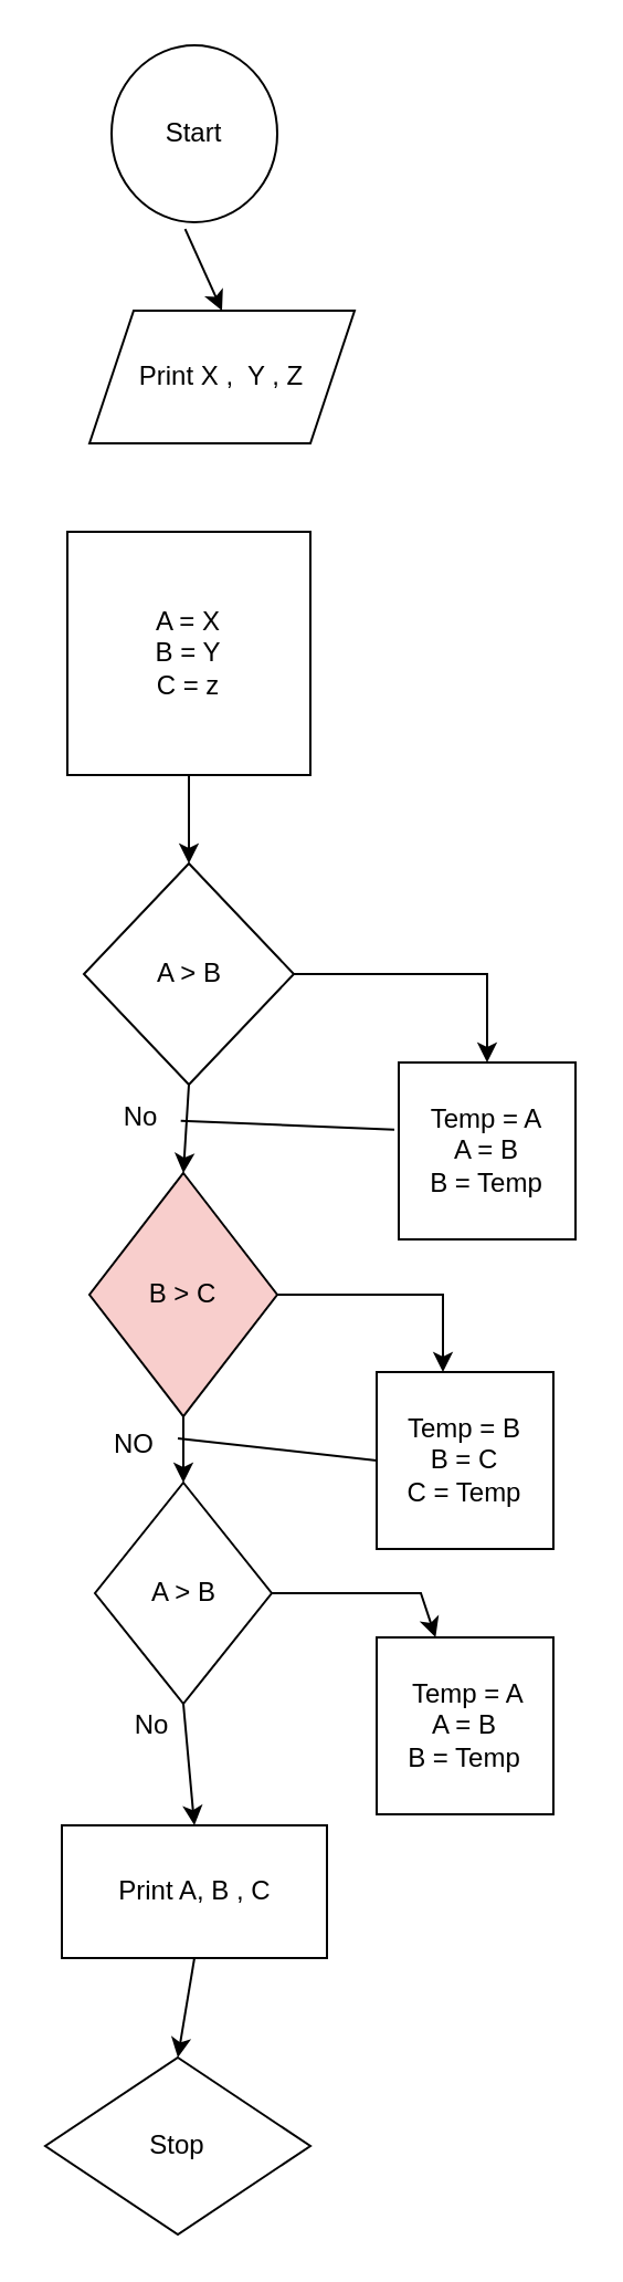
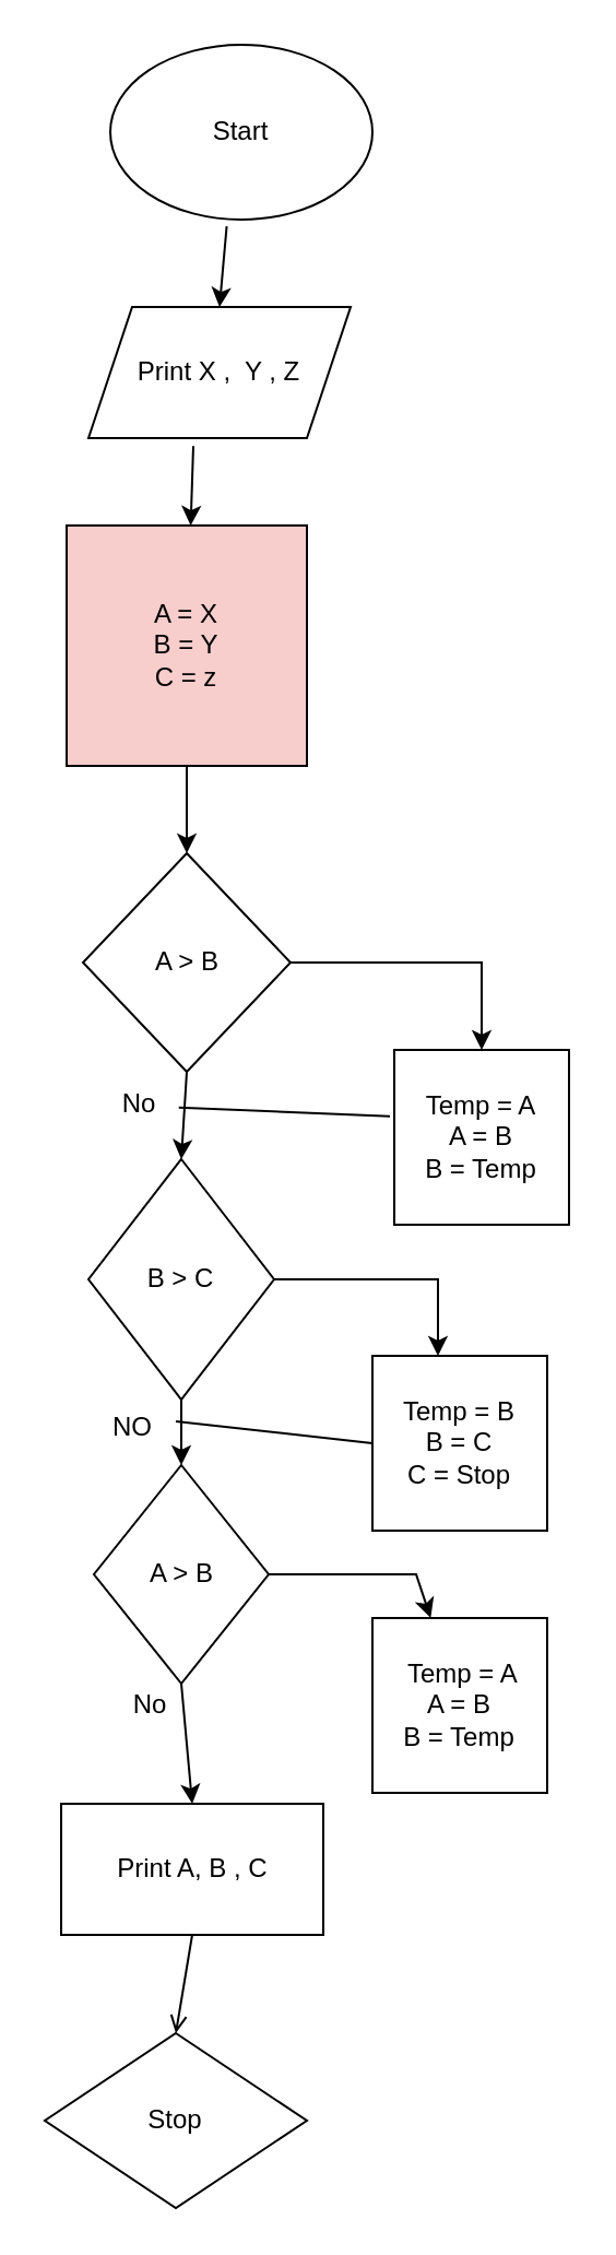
  <mxCell id="0" />
  <mxCell id="1" parent="0" />
- <mxCell id="2" value="Start" style="ellipse;whiteSpace=wrap;html=1;" vertex="1" parent="1"><mxGeometry x="50" y="20" width="75" height="80" as="geometry" /></mxCell>
+ <mxCell id="2" value="Start" style="ellipse;whiteSpace=wrap;html=1;" vertex="1" parent="1"><mxGeometry x="50" y="20" width="120" height="80" as="geometry" /></mxCell>
  <mxCell id="3" value="" style="endArrow=classic;html=1;rounded=0;exitX=0.444;exitY=1.038;exitDx=0;exitDy=0;exitPerimeter=0;entryX=0.5;entryY=0;entryDx=0;entryDy=0;" edge="1" parent="1" source="2" target="4"><mxGeometry width="50" height="50" relative="1" as="geometry"><mxPoint x="100" y="240" as="sourcePoint" /><mxPoint x="103" y="170" as="targetPoint" /></mxGeometry></mxCell>
  <mxCell id="4" value="Print X ,&amp;nbsp; Y , Z" style="shape=parallelogram;perimeter=parallelogramPerimeter;whiteSpace=wrap;html=1;fixedSize=1;" vertex="1" parent="1"><mxGeometry x="40" y="140" width="120" height="60" as="geometry" /></mxCell>
- <mxCell id="6" value="A = X&lt;br&gt;B = Y&lt;br&gt;C = z" style="whiteSpace=wrap;html=1;aspect=fixed;" vertex="1" parent="1"><mxGeometry x="30" y="240" width="110" height="110" as="geometry" /></mxCell>
+ <mxCell id="5" value="" style="endArrow=classic;html=1;rounded=0;exitX=0.4;exitY=1.061;exitDx=0;exitDy=0;exitPerimeter=0;" edge="1" parent="1" source="4" target="6"><mxGeometry width="50" height="50" relative="1" as="geometry"><mxPoint x="80" y="300" as="sourcePoint" /><mxPoint x="88" y="260" as="targetPoint" /></mxGeometry></mxCell>
+ <mxCell id="6" value="A = X&lt;br&gt;B = Y&lt;br&gt;C = z" style="whiteSpace=wrap;html=1;aspect=fixed;fillColor=#f8cecc;" vertex="1" parent="1"><mxGeometry x="30" y="240" width="110" height="110" as="geometry" /></mxCell>
  <mxCell id="7" value="" style="endArrow=classic;html=1;rounded=0;exitX=0.5;exitY=1;exitDx=0;exitDy=0;entryX=0.5;entryY=0;entryDx=0;entryDy=0;" edge="1" parent="1" source="6" target="8"><mxGeometry width="50" height="50" relative="1" as="geometry"><mxPoint x="100" y="240" as="sourcePoint" /><mxPoint x="85" y="410" as="targetPoint" /></mxGeometry></mxCell>
  <mxCell id="8" value="A &amp;gt; B" style="rhombus;whiteSpace=wrap;html=1;" vertex="1" parent="1"><mxGeometry x="37.5" y="390" width="95" height="100" as="geometry" /></mxCell>
  <mxCell id="9" value="" style="endArrow=classic;html=1;rounded=0;exitX=0.5;exitY=1;exitDx=0;exitDy=0;entryX=0.5;entryY=0;entryDx=0;entryDy=0;" edge="1" parent="1" source="8" target="10"><mxGeometry width="50" height="50" relative="1" as="geometry"><mxPoint x="100" y="500" as="sourcePoint" /><mxPoint x="85" y="540" as="targetPoint" /></mxGeometry></mxCell>
- <mxCell id="10" value="B &amp;gt; C" style="rhombus;whiteSpace=wrap;html=1;fillColor=#f8cecc;" vertex="1" parent="1"><mxGeometry x="40" y="530" width="85" height="110" as="geometry" /></mxCell>
+ <mxCell id="10" value="B &amp;gt; C" style="rhombus;whiteSpace=wrap;html=1;" vertex="1" parent="1"><mxGeometry x="40" y="530" width="85" height="110" as="geometry" /></mxCell>
  <mxCell id="11" value="" style="endArrow=classic;html=1;rounded=0;exitX=0.5;exitY=1;exitDx=0;exitDy=0;entryX=0.5;entryY=0;entryDx=0;entryDy=0;" edge="1" parent="1" source="10" target="12"><mxGeometry width="50" height="50" relative="1" as="geometry"><mxPoint x="100" y="500" as="sourcePoint" /><mxPoint x="83" y="690" as="targetPoint" /></mxGeometry></mxCell>
  <mxCell id="12" value="A &amp;gt; B" style="rhombus;whiteSpace=wrap;html=1;" vertex="1" parent="1"><mxGeometry x="42.5" y="670" width="80" height="100" as="geometry" /></mxCell>
  <mxCell id="13" value="" style="endArrow=classic;html=1;rounded=0;exitX=0.5;exitY=1;exitDx=0;exitDy=0;entryX=0.5;entryY=0;entryDx=0;entryDy=0;" edge="1" parent="1" source="12" target="14"><mxGeometry width="50" height="50" relative="1" as="geometry"><mxPoint x="100" y="580" as="sourcePoint" /><mxPoint x="80" y="820" as="targetPoint" /></mxGeometry></mxCell>
  <mxCell id="14" value="Print A, B , C" style="rounded=0;whiteSpace=wrap;html=1;" vertex="1" parent="1"><mxGeometry x="27.5" y="825" width="120" height="60" as="geometry" /></mxCell>
- <mxCell id="15" value="" style="endArrow=classic;html=1;rounded=0;exitX=0.5;exitY=1;exitDx=0;exitDy=0;entryX=0.5;entryY=0;entryDx=0;entryDy=0;" edge="1" parent="1" source="14" target="16"><mxGeometry width="50" height="50" relative="1" as="geometry"><mxPoint x="100" y="790" as="sourcePoint" /><mxPoint x="80" y="920" as="targetPoint" /></mxGeometry></mxCell>
+ <mxCell id="15" value="" style="endArrow=open;html=1;rounded=0;exitX=0.5;exitY=1;exitDx=0;exitDy=0;entryX=0.5;entryY=0;entryDx=0;entryDy=0;" edge="1" parent="1" source="14" target="16"><mxGeometry width="50" height="50" relative="1" as="geometry"><mxPoint x="100" y="790" as="sourcePoint" /><mxPoint x="80" y="920" as="targetPoint" /></mxGeometry></mxCell>
  <mxCell id="16" value="Stop" style="rhombus;whiteSpace=wrap;html=1;" vertex="1" parent="1"><mxGeometry x="20" y="930" width="120" height="80" as="geometry" /></mxCell>
  <mxCell id="17" value="" style="endArrow=classic;html=1;rounded=0;exitX=1;exitY=0.5;exitDx=0;exitDy=0;" edge="1" parent="1" source="8" target="18"><mxGeometry width="50" height="50" relative="1" as="geometry"><mxPoint x="100" y="280" as="sourcePoint" /><mxPoint x="220" y="490" as="targetPoint" /><Array as="points"><mxPoint x="220" y="440" /></Array></mxGeometry></mxCell>
  <mxCell id="18" value="Temp = A&lt;br&gt;A = B&lt;br&gt;B = Temp" style="whiteSpace=wrap;html=1;aspect=fixed;" vertex="1" parent="1"><mxGeometry x="180" y="480" width="80" height="80" as="geometry" /></mxCell>
  <mxCell id="19" value="" style="endArrow=none;html=1;rounded=0;exitX=-0.025;exitY=0.379;exitDx=0;exitDy=0;exitPerimeter=0;entryX=0.971;entryY=0.544;entryDx=0;entryDy=0;entryPerimeter=0;" edge="1" parent="1" source="18" target="20"><mxGeometry width="50" height="50" relative="1" as="geometry"><mxPoint x="100" y="470" as="sourcePoint" /><mxPoint x="90" y="510" as="targetPoint" /></mxGeometry></mxCell>
  <mxCell id="20" value="No" style="text;html=1;align=center;verticalAlign=middle;resizable=0;points=[];autosize=1;strokeColor=none;fillColor=none;" vertex="1" parent="1"><mxGeometry x="42.5" y="490" width="40" height="30" as="geometry" /></mxCell>
  <mxCell id="21" value="" style="endArrow=classic;html=1;rounded=0;exitX=1;exitY=0.5;exitDx=0;exitDy=0;" edge="1" parent="1" source="10"><mxGeometry width="50" height="50" relative="1" as="geometry"><mxPoint x="100" y="760" as="sourcePoint" /><mxPoint x="200" y="620" as="targetPoint" /><Array as="points"><mxPoint x="200" y="585" /></Array></mxGeometry></mxCell>
- <mxCell id="22" value="Temp = B&lt;br&gt;B = C&lt;br&gt;C = Temp" style="whiteSpace=wrap;html=1;aspect=fixed;" vertex="1" parent="1"><mxGeometry x="170" y="620" width="80" height="80" as="geometry" /></mxCell>
+ <mxCell id="22" value="Temp = B&lt;br&gt;B = C&lt;br&gt;C = Stop" style="whiteSpace=wrap;html=1;aspect=fixed;" vertex="1" parent="1"><mxGeometry x="170" y="620" width="80" height="80" as="geometry" /></mxCell>
  <mxCell id="23" value="" style="endArrow=none;html=1;rounded=0;entryX=0;entryY=0.5;entryDx=0;entryDy=0;" edge="1" parent="1" target="22"><mxGeometry width="50" height="50" relative="1" as="geometry"><mxPoint x="80" y="650" as="sourcePoint" /><mxPoint x="160" y="660" as="targetPoint" /></mxGeometry></mxCell>
  <mxCell id="24" value="NO" style="text;html=1;align=center;verticalAlign=middle;resizable=0;points=[];autosize=1;strokeColor=none;fillColor=none;" vertex="1" parent="1"><mxGeometry x="40" y="638" width="40" height="30" as="geometry" /></mxCell>
  <mxCell id="25" value="" style="endArrow=classic;html=1;rounded=0;exitX=1;exitY=0.5;exitDx=0;exitDy=0;" edge="1" parent="1" source="12" target="26"><mxGeometry width="50" height="50" relative="1" as="geometry"><mxPoint x="100" y="760" as="sourcePoint" /><mxPoint x="190" y="760" as="targetPoint" /><Array as="points"><mxPoint x="190" y="720" /></Array></mxGeometry></mxCell>
  <mxCell id="26" value="&amp;nbsp;Temp = A&lt;br&gt;A = B&lt;br&gt;B = Temp" style="whiteSpace=wrap;html=1;aspect=fixed;" vertex="1" parent="1"><mxGeometry x="170" y="740" width="80" height="80" as="geometry" /></mxCell>
  <mxCell id="27" value="No" style="text;html=1;align=center;verticalAlign=middle;resizable=0;points=[];autosize=1;strokeColor=none;fillColor=none;" vertex="1" parent="1"><mxGeometry x="47.5" y="765" width="40" height="30" as="geometry" /></mxCell>
